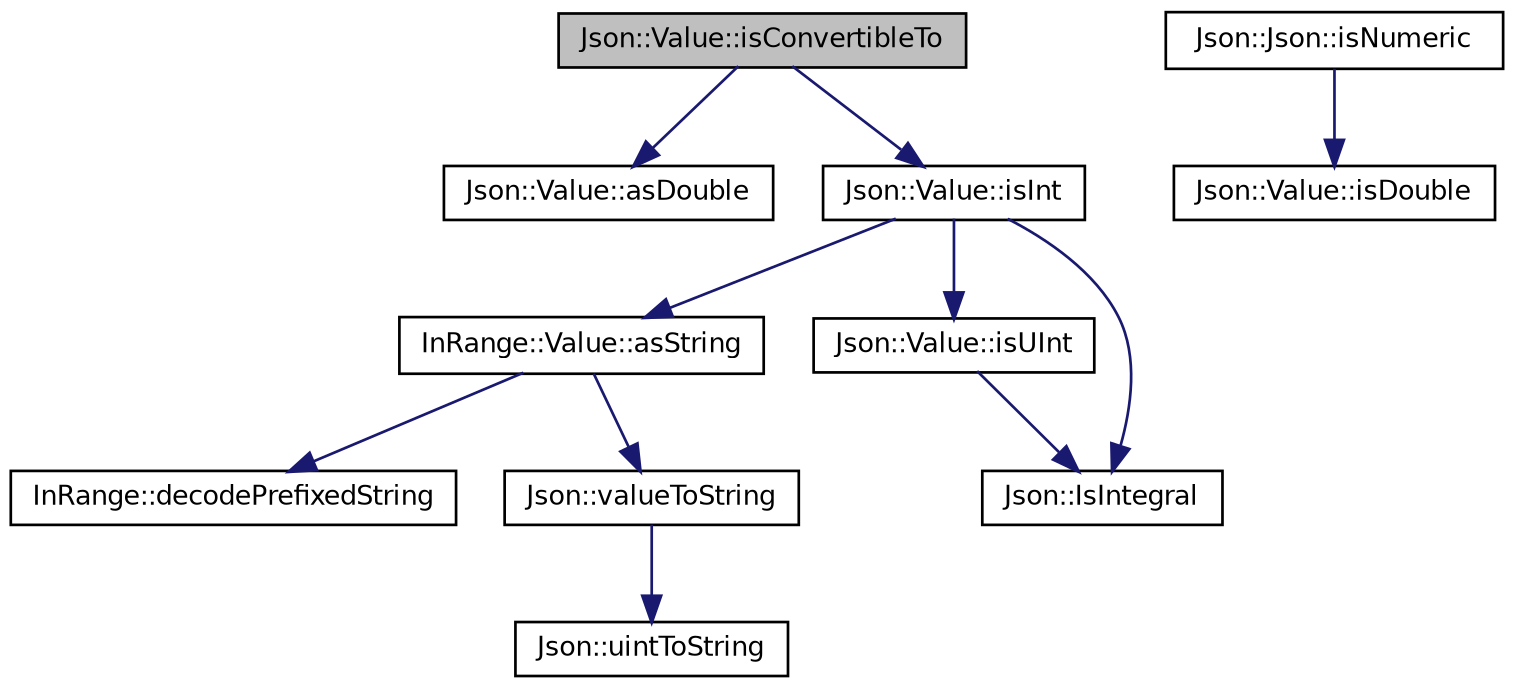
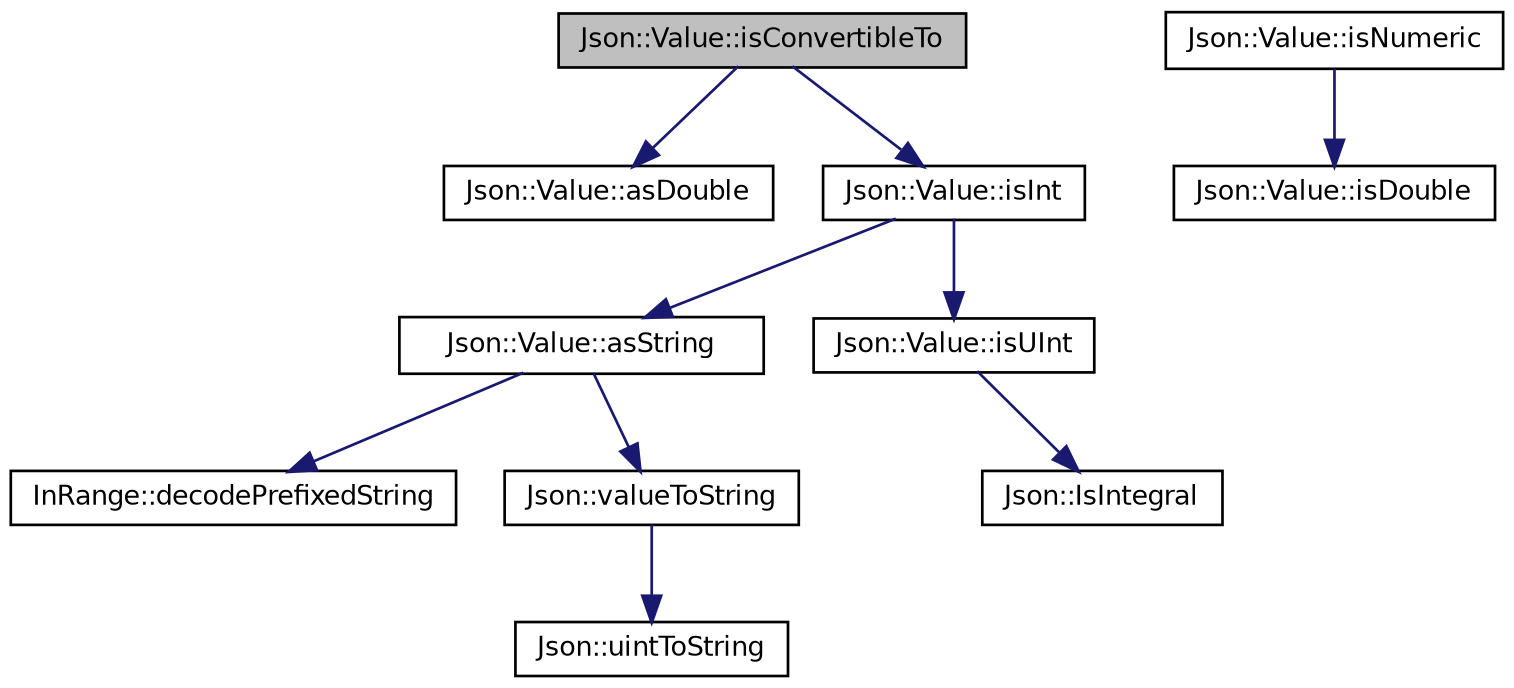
  digraph {
    rankdir=TB
    node [color=black fillcolor=white fontname=Helvetica fontsize=10 shape=record style=filled]
    edge [color=midnightblue fontname=Helvetica fontsize=10 labelfontname=Helvetica labelfontsize=10 style=solid]
    n1 [fillcolor=grey75 fontcolor=black height=0.2 label="Json::Value::isConvertibleTo" width=0.4]
    n2 [height=0.2 label="Json::Value::asDouble" width=0.4]
    n3 [height=0.2 label="Json::Value::isInt" width=0.4]
-   n4 [height=0.2 label="InRange::Value::asString" width=0.4]
+   n4 [height=0.2 label="Json::Value::asString" width=0.4]
    n5 [height=0.2 label="InRange::decodePrefixedString" width=0.4]
    n6 [height=0.2 label="Json::valueToString" width=0.4]
    n7 [height=0.2 label="Json::Value::isUInt" width=0.4]
    n8 [height=0.2 label="Json::IsIntegral" width=0.4]
-   n9 [height=0.2 label="Json::Json::isNumeric" width=0.4]
+   n9 [height=0.2 label="Json::Value::isNumeric" width=0.4]
    n10 [height=0.2 label="Json::Value::isDouble" width=0.4]
    n11 [height=0.2 label="Json::uintToString" width=0.4]
    n1 -> n2
    n1 -> n3
    n3 -> n4
    n3 -> n7
-   n3 -> n8
    n4 -> n5
    n4 -> n6
    n6 -> n11
    n7 -> n8
    n9 -> n10
  }
